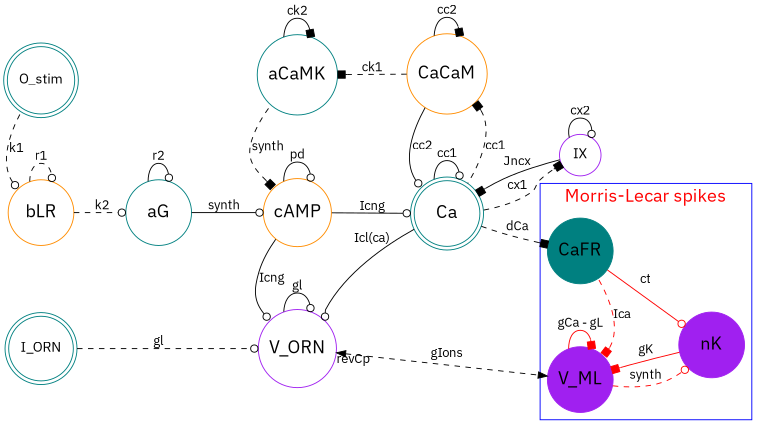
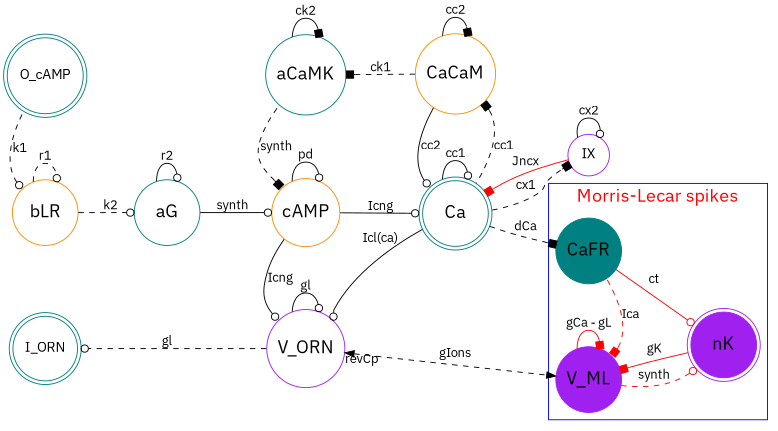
  digraph {
    fontname="IBM Plex Sans"
    rankdir=LR
    node [color=teal fontname="IBM Plex Sans" fontsize=20 shape=circle style=unfilled]
    edge [arrowhead=odot color=black fontname="IBM Plex Sans" style=solid]
-   O_stim [fontsize=15 shape=doublecircle width=0.7 style=""]
+   O_stim [fontsize=15 shape=doublecircle width=0.7 label=O_cAMP style=""]
    I_ORN [fontsize=15 shape=doublecircle width=0.7 style=""]
    bLR [color=darkorange fillcolor=purple width=1]
    cAMP [color=darkorange width=1]
    aCaMK [width=1]
    V_ORN [color=purple width=1]
    Ca [shape=doublecircle width=1 style=""]
    CaCaM [color=darkorange width=1]
-   nK [color=purple style=filled width=1]
+   nK [color=purple shape=doublecircle style=filled width=1]
    V_ML [color=purple style=filled width=1]
    CaFR [style=filled width=1]
    aG [width=1]
    IX [color=purple fontsize=15 width=0 style=""]
    subgraph sub_1 {
      rank=min
      O_stim
      I_ORN
      bLR
    }
    subgraph sub_2 {
      rank=same
      cAMP
      aCaMK
      V_ORN
    }
    subgraph sub_3 {
      rank=same
      Ca
      CaCaM
    }
    subgraph cluster_4 {
      color=blue
      fontcolor=red
      fontsize=20
      label="Morris-Lecar spikes"
      subgraph sub_5 {
        color=blue
        fontcolor=red
        fontsize=20
        label="Morris-Lecar spikes"
        rank=max
        nK
      }
      subgraph sub_6 {
        color=blue
        fontcolor=red
        fontsize=20
        label="Morris-Lecar spikes"
        rank=same
        V_ML
        CaFR
      }
    }
    O_stim -> bLR [headport=nw label=k1 style=dashed]
    bLR -> bLR [label=r1 style=dashed]
    bLR -> aG [label=k2 style=dashed]
    cAMP -> cAMP [label=pd]
    cAMP -> V_ORN [headport=nw label=Icng]
    cAMP -> Ca [label=Icng]
    aCaMK -> cAMP [arrowhead=box headport=nw label=synth style=dashed]
    aCaMK -> aCaMK [arrowhead=box label=ck2]
-   I_ORN -> V_ORN [label=gl style=dashed]
+   V_ORN -> I_ORN [label=gl style=dashed]
    V_ORN -> V_ORN [label=gl]
    V_ORN -> V_ML [dir=both label=gIons style=dashed taillabel=revCp arrowhead=""]
    Ca -> V_ORN [headport=ne label="Icl(ca)"]
    Ca -> Ca [label=cc1]
    Ca -> CaCaM [arrowhead=box headport=se label=cc1 style=dashed]
    Ca -> CaFR [arrowhead=box label=dCa style=dashed]
    Ca -> IX [arrowhead=box label=cx1 style=dashed]
    CaCaM -> aCaMK [arrowhead=box label=ck1 style=dashed]
    CaCaM -> Ca [headport=nw label=cc2]
    CaCaM -> CaCaM [arrowhead=box label=cc2]
    nK -> V_ML [arrowhead=box color=red label=gK]
    V_ML -> nK [color=red label=synth style=dashed]
    V_ML -> V_ML [arrowhead=box color=red label="gCa - gL"]
    CaFR -> nK [color=red label=ct]
    CaFR -> V_ML [arrowhead=box color=red headport=ne label=Ica style=dashed]
    aG -> cAMP [label=synth]
    aG -> aG [label=r2]
-   IX -> Ca [arrowhead=box label=Jncx]
+   IX -> Ca [arrowhead=box color=red label=Jncx]
    IX -> IX [label=cx2]
  }
